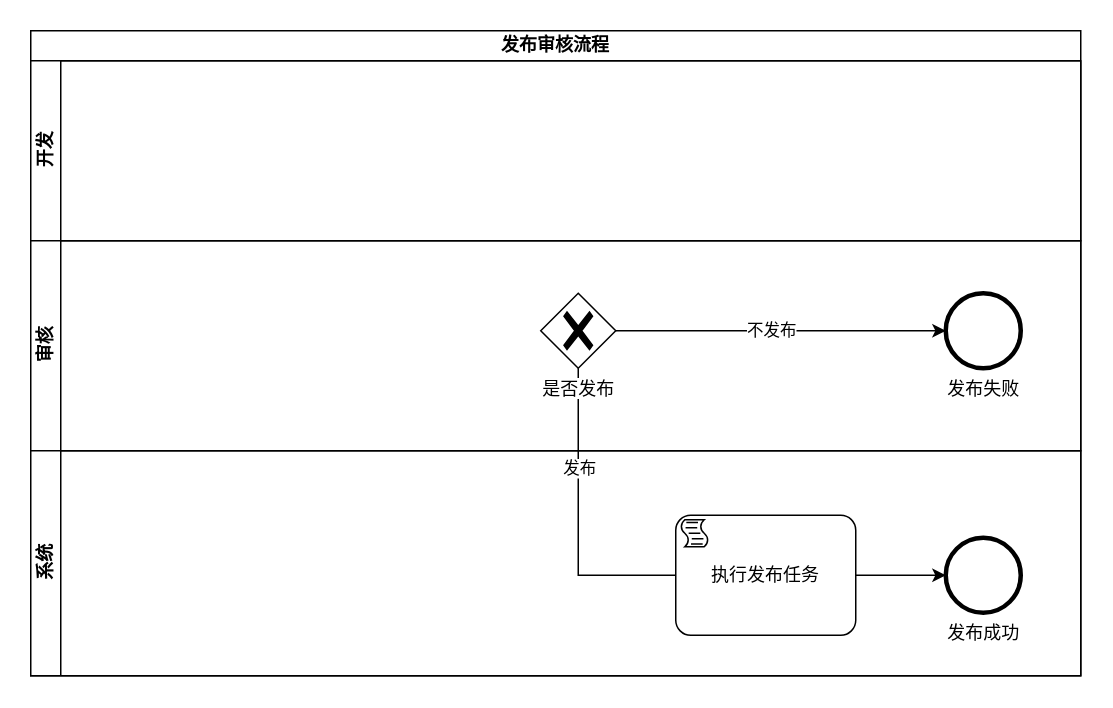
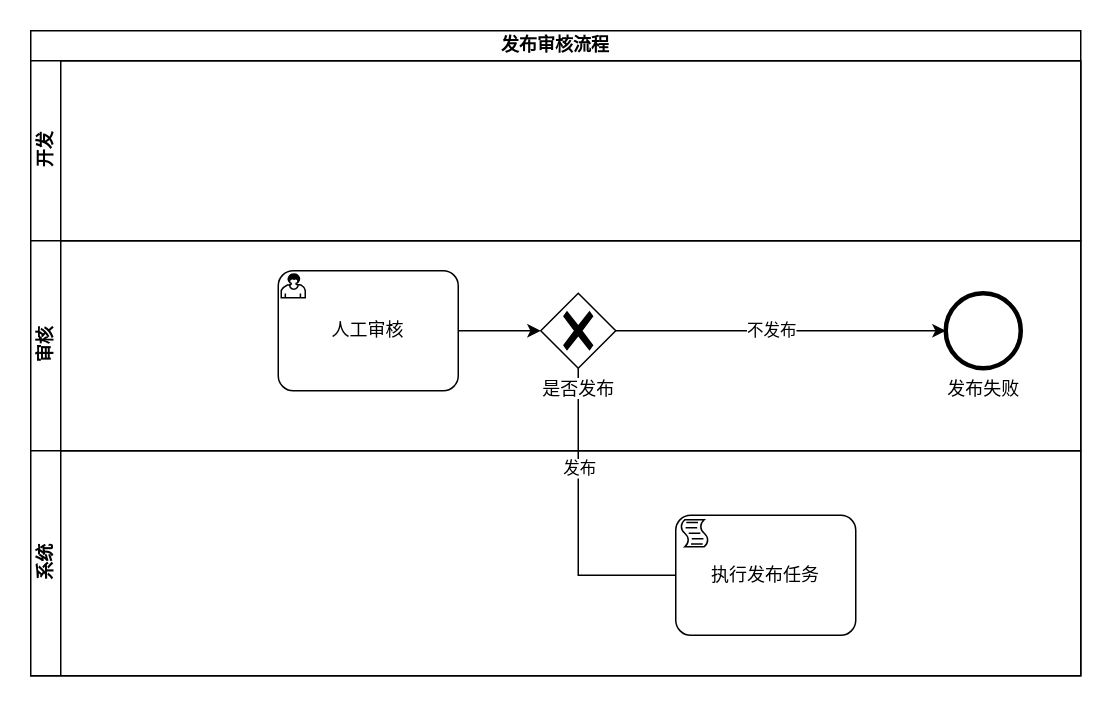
  <mxCell id="0" />
  <mxCell id="1" parent="0" />
  <mxCell id="2" value="发布审核流程" style="swimlane;html=1;childLayout=stackLayout;resizeParent=1;resizeParentMax=0;horizontal=1;startSize=20;horizontalStack=0;whiteSpace=wrap;fillStyle=auto;fillColor=#FFFFFF;rounded=0;" vertex="1" parent="1"><mxGeometry x="20" y="20" width="700" height="430" as="geometry"><mxRectangle x="160" y="480" width="70" height="30" as="alternateBounds" /></mxGeometry></mxCell>
  <mxCell id="3" value="开发" style="swimlane;html=1;startSize=20;horizontal=0;rounded=0;" vertex="1" parent="2"><mxGeometry y="20" width="700" height="120" as="geometry" /></mxCell>
  <mxCell id="4" style="edgeStyle=orthogonalEdgeStyle;rounded=0;orthogonalLoop=1;jettySize=auto;html=1;exitX=0.5;exitY=1;exitDx=0;exitDy=0;exitPerimeter=0;entryX=0;entryY=0.5;entryDx=0;entryDy=0;entryPerimeter=0;endArrow=none;" edge="1" parent="2" source="9" target="14"><mxGeometry relative="1" as="geometry"><mxPoint x="430" y="403" as="targetPoint" /></mxGeometry></mxCell>
  <mxCell id="5" value="发布" style="edgeLabel;html=1;align=center;verticalAlign=middle;resizable=0;points=[];rounded=0;" vertex="1" connectable="0" parent="4"><mxGeometry x="-0.345" relative="1" as="geometry"><mxPoint as="offset" /></mxGeometry></mxCell>
  <mxCell id="6" value="审核" style="swimlane;html=1;startSize=20;horizontal=0;rounded=0;" vertex="1" parent="2"><mxGeometry y="140" width="700" height="140" as="geometry" /></mxCell>
  <mxCell id="7" value="" style="edgeStyle=orthogonalEdgeStyle;rounded=0;orthogonalLoop=1;jettySize=auto;html=1;entryX=0;entryY=0.5;entryDx=0;entryDy=0;entryPerimeter=0;" edge="1" parent="6" source="9" target="11"><mxGeometry relative="1" as="geometry"><mxPoint x="425" y="60" as="targetPoint" /></mxGeometry></mxCell>
  <mxCell id="8" value="不发布" style="edgeLabel;html=1;align=center;verticalAlign=middle;resizable=0;points=[];rounded=0;" vertex="1" connectable="0" parent="7"><mxGeometry x="-0.067" y="1" relative="1" as="geometry"><mxPoint as="offset" /></mxGeometry></mxCell>
  <mxCell id="9" value="是否发布" style="points=[[0.25,0.25,0],[0.5,0,0],[0.75,0.25,0],[1,0.5,0],[0.75,0.75,0],[0.5,1,0],[0.25,0.75,0],[0,0.5,0]];shape=mxgraph.bpmn.gateway2;html=1;verticalLabelPosition=bottom;labelBackgroundColor=#ffffff;verticalAlign=top;align=center;perimeter=rhombusPerimeter;outlineConnect=0;outline=none;symbol=none;gwType=exclusive;rounded=0;" vertex="1" parent="6"><mxGeometry x="340" y="35" width="50" height="50" as="geometry" /></mxCell>
+ <mxCell id="10" style="edgeStyle=orthogonalEdgeStyle;rounded=0;orthogonalLoop=1;jettySize=auto;html=1;exitX=1;exitY=0.5;exitDx=0;exitDy=0;exitPerimeter=0;entryX=0;entryY=0.5;entryDx=0;entryDy=0;entryPerimeter=0;" edge="1" parent="6" source="12" target="9"><mxGeometry relative="1" as="geometry"><mxPoint x="270" y="60" as="sourcePoint" /></mxGeometry></mxCell>
  <mxCell id="11" value="发布失败" style="points=[[0.145,0.145,0],[0.5,0,0],[0.855,0.145,0],[1,0.5,0],[0.855,0.855,0],[0.5,1,0],[0.145,0.855,0],[0,0.5,0]];shape=mxgraph.bpmn.event;html=1;verticalLabelPosition=bottom;labelBackgroundColor=#ffffff;verticalAlign=top;align=center;perimeter=ellipsePerimeter;outlineConnect=0;aspect=fixed;outline=end;symbol=terminate2;rounded=0;" vertex="1" parent="6"><mxGeometry x="610" y="35" width="50" height="50" as="geometry" /></mxCell>
+ <mxCell id="12" value="人工审核" style="points=[[0.25,0,0],[0.5,0,0],[0.75,0,0],[1,0.25,0],[1,0.5,0],[1,0.75,0],[0.75,1,0],[0.5,1,0],[0.25,1,0],[0,0.75,0],[0,0.5,0],[0,0.25,0]];shape=mxgraph.bpmn.task;whiteSpace=wrap;rectStyle=rounded;size=10;html=1;container=1;expand=0;collapsible=0;taskMarker=user;rounded=0;" vertex="1" parent="6"><mxGeometry x="165" y="20" width="120" height="80" as="geometry" /></mxCell>
  <mxCell id="13" value="系统" style="swimlane;html=1;startSize=20;horizontal=0;rounded=0;" vertex="1" parent="2"><mxGeometry y="280" width="700" height="150" as="geometry" /></mxCell>
  <mxCell id="14" value="执行发布任务" style="points=[[0.25,0,0],[0.5,0,0],[0.75,0,0],[1,0.25,0],[1,0.5,0],[1,0.75,0],[0.75,1,0],[0.5,1,0],[0.25,1,0],[0,0.75,0],[0,0.5,0],[0,0.25,0]];shape=mxgraph.bpmn.task;whiteSpace=wrap;rectStyle=rounded;size=10;html=1;container=1;expand=0;collapsible=0;taskMarker=script;rounded=0;" vertex="1" parent="13"><mxGeometry x="430" y="43" width="120" height="80" as="geometry" /></mxCell>
- <mxCell id="15" value="发布成功" style="points=[[0.145,0.145,0],[0.5,0,0],[0.855,0.145,0],[1,0.5,0],[0.855,0.855,0],[0.5,1,0],[0.145,0.855,0],[0,0.5,0]];shape=mxgraph.bpmn.event;html=1;verticalLabelPosition=bottom;labelBackgroundColor=#ffffff;verticalAlign=top;align=center;perimeter=ellipsePerimeter;outlineConnect=0;aspect=fixed;outline=end;symbol=terminate2;rounded=0;" vertex="1" parent="13"><mxGeometry x="610" y="58" width="50" height="50" as="geometry" /></mxCell>
- <mxCell id="16" style="edgeStyle=orthogonalEdgeStyle;rounded=0;orthogonalLoop=1;jettySize=auto;html=1;exitX=1;exitY=0.5;exitDx=0;exitDy=0;exitPerimeter=0;entryX=0;entryY=0.5;entryDx=0;entryDy=0;entryPerimeter=0;" edge="1" parent="13" source="14" target="15"><mxGeometry relative="1" as="geometry"><mxPoint x="550" y="83" as="sourcePoint" /></mxGeometry></mxCell>
